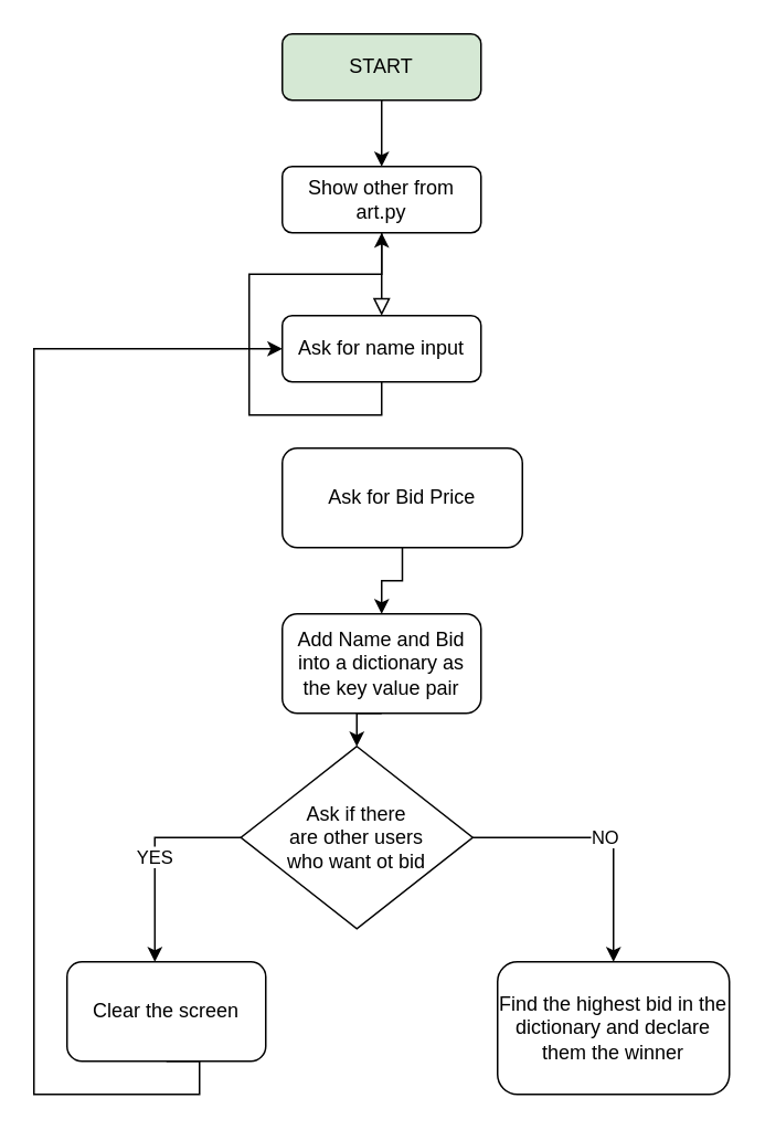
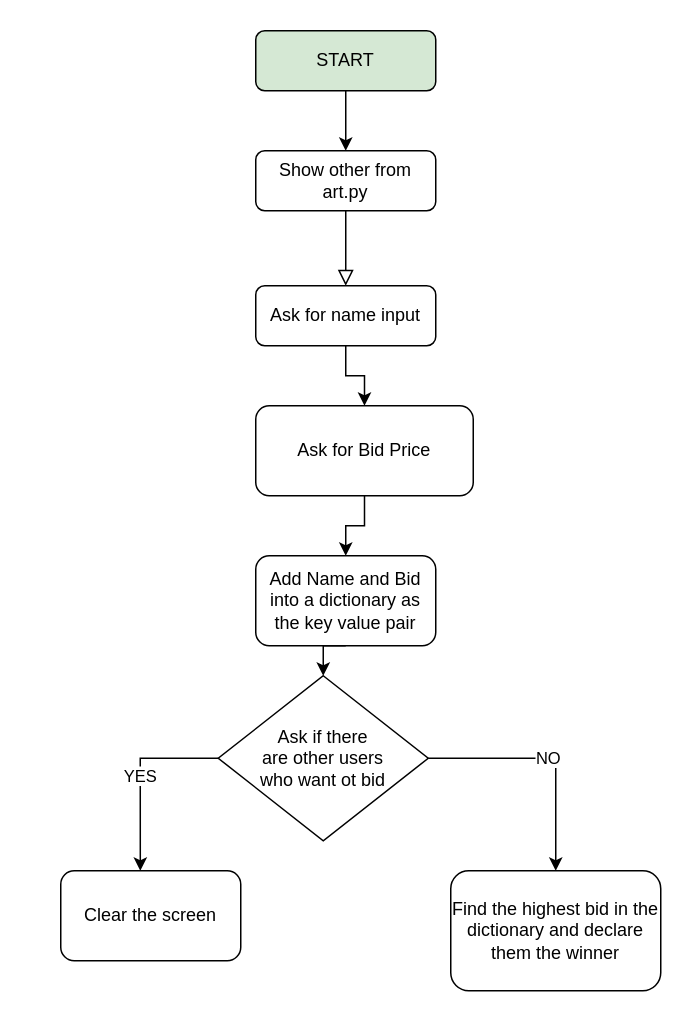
  <mxCell id="0" />
  <mxCell id="1" parent="0" />
  <mxCell id="2" value="" style="rounded=0;html=1;jettySize=auto;orthogonalLoop=1;fontSize=11;endArrow=block;endFill=0;endSize=8;strokeWidth=1;shadow=0;labelBackgroundColor=none;edgeStyle=orthogonalEdgeStyle;" parent="1" source="3" edge="1"><mxGeometry relative="1" as="geometry"><mxPoint x="230" y="190" as="targetPoint" /></mxGeometry></mxCell>
  <mxCell id="3" value="Show other from art.py" style="rounded=1;whiteSpace=wrap;html=1;fontSize=12;glass=0;strokeWidth=1;shadow=0;" parent="1" vertex="1"><mxGeometry x="170" y="100" width="120" height="40" as="geometry" /></mxCell>
  <mxCell id="4" style="edgeStyle=orthogonalEdgeStyle;rounded=0;orthogonalLoop=1;jettySize=auto;html=1;exitX=0.5;exitY=1;exitDx=0;exitDy=0;entryX=0.5;entryY=0;entryDx=0;entryDy=0;" edge="1" parent="1" source="5" target="3"><mxGeometry relative="1" as="geometry" /></mxCell>
  <mxCell id="5" value="START" style="rounded=1;whiteSpace=wrap;html=1;fillColor=#d5e8d4;" vertex="1" parent="1"><mxGeometry x="170" y="20" width="120" height="40" as="geometry" /></mxCell>
- <mxCell id="6" style="edgeStyle=orthogonalEdgeStyle;rounded=0;orthogonalLoop=1;jettySize=auto;html=1;exitX=0.5;exitY=1;exitDx=0;exitDy=0;" edge="1" parent="1" source="7" target="3"><mxGeometry relative="1" as="geometry" /></mxCell>
+ <mxCell id="6" style="edgeStyle=orthogonalEdgeStyle;rounded=0;orthogonalLoop=1;jettySize=auto;html=1;exitX=0.5;exitY=1;exitDx=0;exitDy=0;entryX=0.5;entryY=0;entryDx=0;entryDy=0;" edge="1" parent="1" source="7" target="9"><mxGeometry relative="1" as="geometry" /></mxCell>
  <mxCell id="7" value="Ask for name input" style="rounded=1;whiteSpace=wrap;html=1;" vertex="1" parent="1"><mxGeometry x="170" y="190" width="120" height="40" as="geometry" /></mxCell>
  <mxCell id="8" style="edgeStyle=orthogonalEdgeStyle;rounded=0;orthogonalLoop=1;jettySize=auto;html=1;exitX=0.5;exitY=1;exitDx=0;exitDy=0;entryX=0.5;entryY=0;entryDx=0;entryDy=0;" edge="1" parent="1" source="9" target="11"><mxGeometry relative="1" as="geometry" /></mxCell>
  <mxCell id="9" value="Ask for Bid Price" style="rounded=1;whiteSpace=wrap;html=1;" vertex="1" parent="1"><mxGeometry x="170" y="270" width="145" height="60" as="geometry" /></mxCell>
  <mxCell id="10" style="edgeStyle=orthogonalEdgeStyle;rounded=0;orthogonalLoop=1;jettySize=auto;html=1;exitX=0.5;exitY=1;exitDx=0;exitDy=0;entryX=0.5;entryY=0;entryDx=0;entryDy=0;" edge="1" parent="1" source="11" target="14"><mxGeometry relative="1" as="geometry" /></mxCell>
  <mxCell id="11" value="Add Name and Bid into a dictionary as the key value pair" style="rounded=1;whiteSpace=wrap;html=1;" vertex="1" parent="1"><mxGeometry x="170" y="370" width="120" height="60" as="geometry" /></mxCell>
  <mxCell id="12" value="NO" style="edgeStyle=orthogonalEdgeStyle;rounded=0;orthogonalLoop=1;jettySize=auto;html=1;exitX=1;exitY=0.5;exitDx=0;exitDy=0;entryX=0.5;entryY=0;entryDx=0;entryDy=0;" edge="1" parent="1" source="14" target="15"><mxGeometry relative="1" as="geometry" /></mxCell>
  <mxCell id="13" value="YES" style="edgeStyle=orthogonalEdgeStyle;rounded=0;orthogonalLoop=1;jettySize=auto;html=1;exitX=0;exitY=0.5;exitDx=0;exitDy=0;entryX=0.442;entryY=0;entryDx=0;entryDy=0;entryPerimeter=0;" edge="1" parent="1" source="14" target="17"><mxGeometry relative="1" as="geometry" /></mxCell>
  <mxCell id="14" value="Ask if there &lt;br&gt;are other users &lt;br&gt;who want ot bid" style="rhombus;whiteSpace=wrap;html=1;" vertex="1" parent="1"><mxGeometry x="145" y="450" width="140" height="110" as="geometry" /></mxCell>
  <mxCell id="15" value="Find the highest bid in the dictionary and declare them the winner&lt;br&gt;" style="rounded=1;whiteSpace=wrap;html=1;" vertex="1" parent="1"><mxGeometry x="300" y="580" width="140" height="80" as="geometry" /></mxCell>
- <mxCell id="16" style="edgeStyle=orthogonalEdgeStyle;rounded=0;orthogonalLoop=1;jettySize=auto;html=1;exitX=0.5;exitY=1;exitDx=0;exitDy=0;entryX=0;entryY=0.5;entryDx=0;entryDy=0;" edge="1" parent="1" source="17" target="7"><mxGeometry relative="1" as="geometry"><Array as="points"><mxPoint x="120" y="660" /><mxPoint x="20" y="660" /><mxPoint x="20" y="210" /></Array></mxGeometry></mxCell>
  <mxCell id="17" value="Clear the screen" style="rounded=1;whiteSpace=wrap;html=1;" vertex="1" parent="1"><mxGeometry x="40" y="580" width="120" height="60" as="geometry" /></mxCell>
